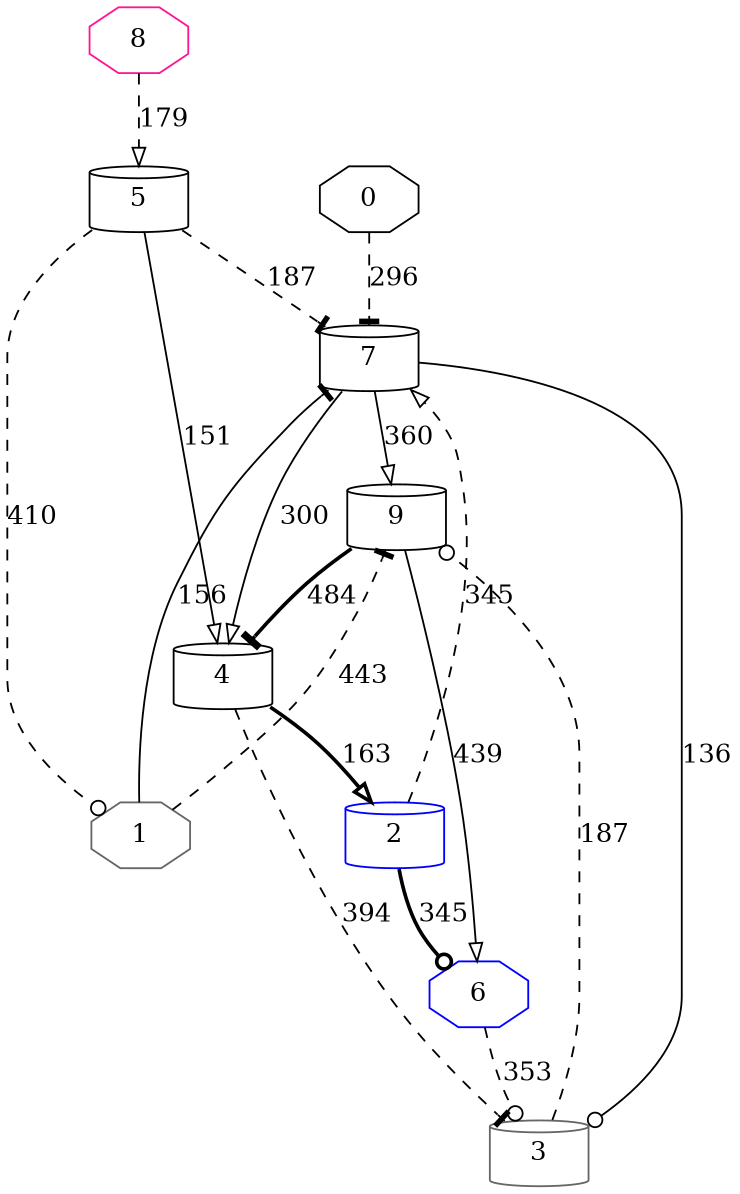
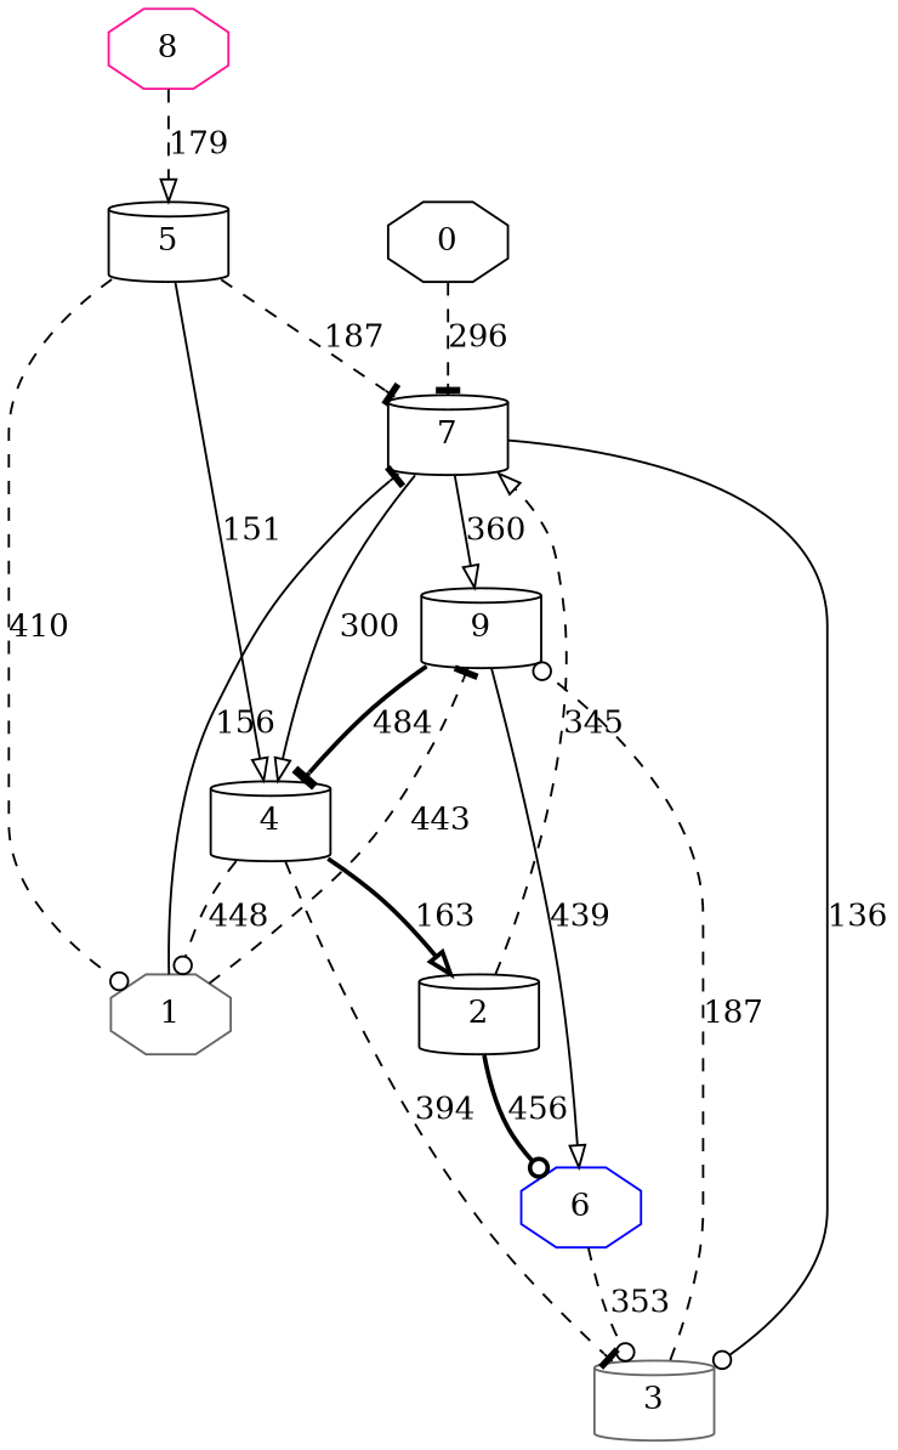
  digraph {
    node [color=black shape=cylinder]
    edge [arrowhead=onormal style=dashed]
    0 [shape=octagon]
    7
    9
    3 [color=gray40]
    4
    6 [color=blue shape=octagon]
    1 [color=gray40 shape=octagon]
-   2 [color=blue]
+   2
    5
    8 [color=deeppink shape=octagon]
    0 -> 7 [arrowhead=tee label=296]
    7 -> 9 [label=360 style=solid]
    7 -> 3 [arrowhead=odot label=136 style=solid]
    7 -> 4 [label=300 style=solid]
    9 -> 4 [arrowhead=tee label=484 style=bold]
    9 -> 6 [label=439 style=solid]
    3 -> 9 [arrowhead=odot label=187]
    4 -> 3 [arrowhead=tee label=394]
+   4 -> 1 [arrowhead=odot label=448]
    4 -> 2 [label=163 style=bold]
    6 -> 3 [arrowhead=odot label=353]
    1 -> 7 [arrowhead=tee label=156 style=solid]
    1 -> 9 [arrowhead=tee label=443]
    2 -> 7 [label=345]
-   2 -> 6 [arrowhead=odot label=345 style=bold]
+   2 -> 6 [arrowhead=odot label=456 style=bold]
    5 -> 7 [arrowhead=tee label=187]
    5 -> 4 [label=151 style=solid]
    5 -> 1 [arrowhead=odot label=410]
    8 -> 5 [label=179]
  }
